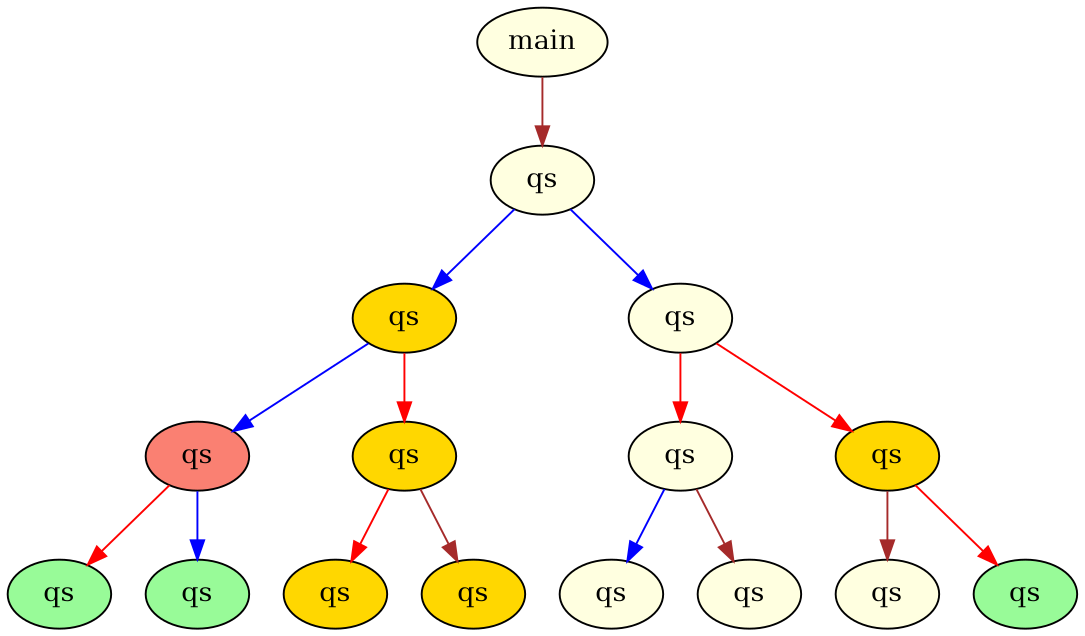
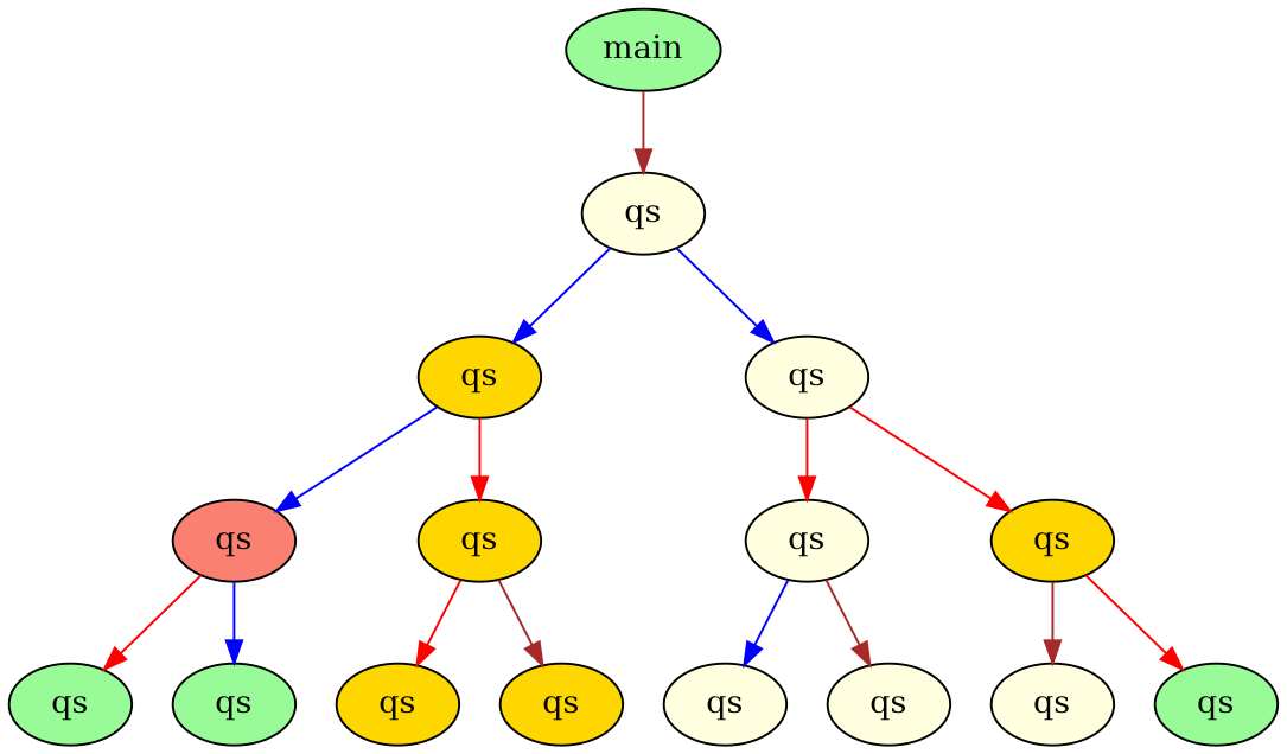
  digraph {
    node [style=filled fillcolor=lightyellow]
    edge [color=red]
-   n1 [label=main]
+   n1 [label=main fillcolor=palegreen]
    n2 [label=qs]
    n3 [label=qs fillcolor=gold]
    n4 [label=qs]
    n5 [label=qs fillcolor=salmon]
    n6 [label=qs fillcolor=gold]
    n7 [label=qs]
    n8 [label=qs fillcolor=gold]
    n9 [label=qs fillcolor=palegreen]
    n10 [label=qs fillcolor=palegreen]
    n11 [label=qs fillcolor=gold]
    n12 [label=qs fillcolor=gold]
    n13 [label=qs]
    n14 [label=qs]
    n15 [label=qs]
    n16 [label=qs fillcolor=palegreen]
    n1 -> n2 [color=brown]
    n2 -> n3 [color=blue]
    n2 -> n4 [color=blue]
    n3 -> n5 [color=blue]
    n3 -> n6
    n4 -> n7
    n4 -> n8
    n5 -> n9
    n5 -> n10 [color=blue]
    n6 -> n11
    n6 -> n12 [color=brown]
    n7 -> n13 [color=blue]
    n7 -> n14 [color=brown]
    n8 -> n15 [color=brown]
    n8 -> n16
  }
